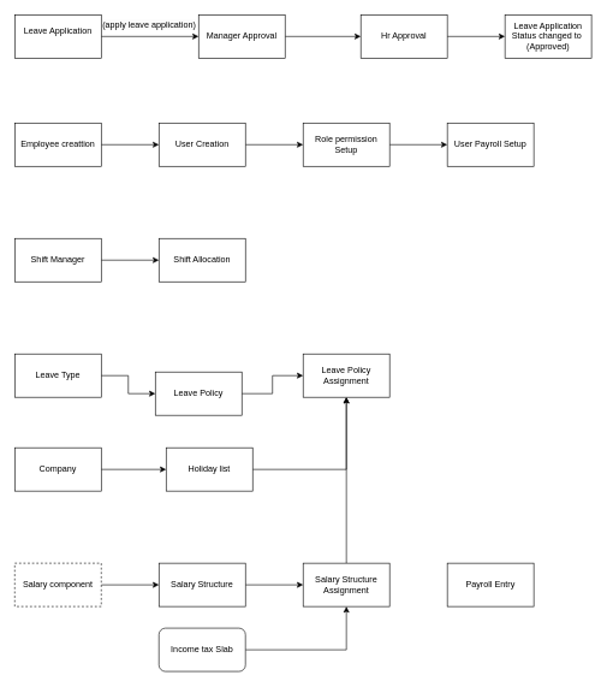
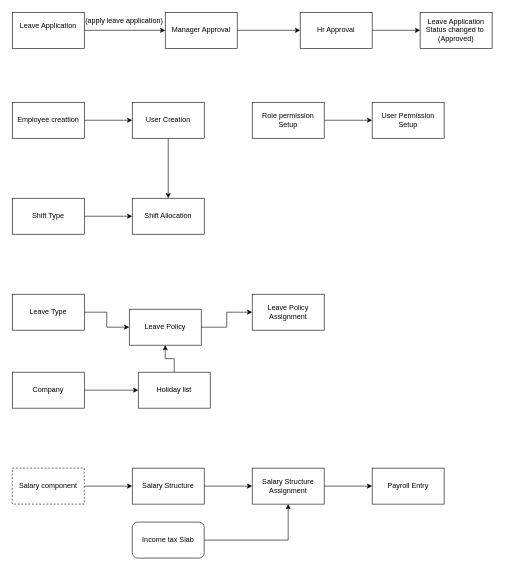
  <mxCell id="0" />
  <mxCell id="1" parent="0" />
  <mxCell id="2" value="" style="edgeStyle=orthogonalEdgeStyle;rounded=0;orthogonalLoop=1;jettySize=auto;html=1;" edge="1" parent="1" source="3" target="5"><mxGeometry relative="1" as="geometry" /></mxCell>
  <mxCell id="3" value="Leave Application&lt;div&gt;&lt;br&gt;&lt;/div&gt;" style="rounded=0;whiteSpace=wrap;html=1;" vertex="1" parent="1"><mxGeometry x="20" y="20" width="120" height="60" as="geometry" /></mxCell>
  <mxCell id="4" value="" style="edgeStyle=orthogonalEdgeStyle;rounded=0;orthogonalLoop=1;jettySize=auto;html=1;" edge="1" parent="1" source="5" target="8"><mxGeometry relative="1" as="geometry" /></mxCell>
  <mxCell id="5" value="Manager Approval" style="whiteSpace=wrap;html=1;rounded=0;" vertex="1" parent="1"><mxGeometry x="275" y="20" width="120" height="60" as="geometry" /></mxCell>
  <mxCell id="6" value="&lt;span style=&quot;color: rgb(0, 0, 0); font-family: Helvetica; font-size: 12px; font-style: normal; font-variant-ligatures: normal; font-variant-caps: normal; font-weight: 400; letter-spacing: normal; orphans: 2; text-align: center; text-indent: 0px; text-transform: none; widows: 2; word-spacing: 0px; -webkit-text-stroke-width: 0px; white-space: normal; background-color: rgb(251, 251, 251); text-decoration-thickness: initial; text-decoration-style: initial; text-decoration-color: initial; display: inline !important; float: none;&quot;&gt;(apply leave application)&lt;/span&gt;" style="text;whiteSpace=wrap;html=1;" vertex="1" parent="1"><mxGeometry x="140" y="20" width="160" height="40" as="geometry" /></mxCell>
  <mxCell id="7" value="" style="edgeStyle=orthogonalEdgeStyle;rounded=0;orthogonalLoop=1;jettySize=auto;html=1;" edge="1" parent="1" source="8" target="9"><mxGeometry relative="1" as="geometry" /></mxCell>
  <mxCell id="8" value="Hr Approval" style="whiteSpace=wrap;html=1;rounded=0;" vertex="1" parent="1"><mxGeometry x="500" y="20" width="120" height="60" as="geometry" /></mxCell>
  <mxCell id="9" value="Leave Application&lt;div&gt;Status changed to&amp;nbsp;&lt;/div&gt;&lt;div&gt;(Approved)&lt;/div&gt;" style="whiteSpace=wrap;html=1;rounded=0;" vertex="1" parent="1"><mxGeometry x="700" y="20" width="120" height="60" as="geometry" /></mxCell>
  <mxCell id="10" value="" style="edgeStyle=orthogonalEdgeStyle;rounded=0;orthogonalLoop=1;jettySize=auto;html=1;" edge="1" parent="1" source="11" target="13"><mxGeometry relative="1" as="geometry" /></mxCell>
  <mxCell id="11" value="Employee creattion" style="rounded=0;whiteSpace=wrap;html=1;" vertex="1" parent="1"><mxGeometry x="20" y="170" width="120" height="60" as="geometry" /></mxCell>
- <mxCell id="12" value="" style="edgeStyle=orthogonalEdgeStyle;rounded=0;orthogonalLoop=1;jettySize=auto;html=1;" edge="1" parent="1" source="13" target="15"><mxGeometry relative="1" as="geometry" /></mxCell>
+ <mxCell id="12" value="" style="edgeStyle=orthogonalEdgeStyle;rounded=0;orthogonalLoop=1;jettySize=auto;html=1;" edge="1" parent="1" source="13" target="19"><mxGeometry relative="1" as="geometry" /></mxCell>
  <mxCell id="13" value="User Creation" style="whiteSpace=wrap;html=1;rounded=0;" vertex="1" parent="1"><mxGeometry x="220" y="170" width="120" height="60" as="geometry" /></mxCell>
  <mxCell id="14" value="" style="edgeStyle=orthogonalEdgeStyle;rounded=0;orthogonalLoop=1;jettySize=auto;html=1;" edge="1" parent="1" source="15" target="16"><mxGeometry relative="1" as="geometry" /></mxCell>
  <mxCell id="15" value="Role permission Setup" style="whiteSpace=wrap;html=1;rounded=0;" vertex="1" parent="1"><mxGeometry x="420" y="170" width="120" height="60" as="geometry" /></mxCell>
- <mxCell id="16" value="User Payroll Setup" style="whiteSpace=wrap;html=1;rounded=0;" vertex="1" parent="1"><mxGeometry x="620" y="170" width="120" height="60" as="geometry" /></mxCell>
+ <mxCell id="16" value="User Permission Setup" style="whiteSpace=wrap;html=1;rounded=0;" vertex="1" parent="1"><mxGeometry x="620" y="170" width="120" height="60" as="geometry" /></mxCell>
  <mxCell id="17" value="" style="edgeStyle=orthogonalEdgeStyle;rounded=0;orthogonalLoop=1;jettySize=auto;html=1;" edge="1" parent="1" source="18" target="19"><mxGeometry relative="1" as="geometry" /></mxCell>
- <mxCell id="18" value="Shift Manager" style="rounded=0;whiteSpace=wrap;html=1;" vertex="1" parent="1"><mxGeometry x="20" y="330" width="120" height="60" as="geometry" /></mxCell>
+ <mxCell id="18" value="Shift Type" style="rounded=0;whiteSpace=wrap;html=1;" vertex="1" parent="1"><mxGeometry x="20" y="330" width="120" height="60" as="geometry" /></mxCell>
  <mxCell id="19" value="Shift Allocation" style="whiteSpace=wrap;html=1;rounded=0;" vertex="1" parent="1"><mxGeometry x="220" y="330" width="120" height="60" as="geometry" /></mxCell>
  <mxCell id="20" value="" style="edgeStyle=orthogonalEdgeStyle;rounded=0;orthogonalLoop=1;jettySize=auto;html=1;" edge="1" parent="1" source="21" target="23"><mxGeometry relative="1" as="geometry" /></mxCell>
  <mxCell id="21" value="Leave Type" style="rounded=0;whiteSpace=wrap;html=1;" vertex="1" parent="1"><mxGeometry x="20" y="490" width="120" height="60" as="geometry" /></mxCell>
  <mxCell id="22" value="" style="edgeStyle=orthogonalEdgeStyle;rounded=0;orthogonalLoop=1;jettySize=auto;html=1;" edge="1" parent="1" source="23" target="24"><mxGeometry relative="1" as="geometry" /></mxCell>
  <mxCell id="23" value="Leave Policy" style="whiteSpace=wrap;html=1;rounded=0;" vertex="1" parent="1"><mxGeometry x="215" y="515" width="120" height="60" as="geometry" /></mxCell>
  <mxCell id="24" value="Leave Policy Assignment" style="whiteSpace=wrap;html=1;rounded=0;" vertex="1" parent="1"><mxGeometry x="420" y="490" width="120" height="60" as="geometry" /></mxCell>
- <mxCell id="25" style="edgeStyle=orthogonalEdgeStyle;rounded=0;orthogonalLoop=1;jettySize=auto;html=1;entryX=0.5;entryY=1;entryDx=0;entryDy=0;" edge="1" parent="1" source="26" target="24"><mxGeometry relative="1" as="geometry" /></mxCell>
+ <mxCell id="25" style="edgeStyle=orthogonalEdgeStyle;rounded=0;orthogonalLoop=1;jettySize=auto;html=1;" edge="1" parent="1" source="26" target="23"><mxGeometry relative="1" as="geometry" /></mxCell>
  <mxCell id="26" value="Holiday list" style="rounded=0;whiteSpace=wrap;html=1;" vertex="1" parent="1"><mxGeometry x="230" y="620" width="120" height="60" as="geometry" /></mxCell>
  <mxCell id="27" style="edgeStyle=orthogonalEdgeStyle;rounded=0;orthogonalLoop=1;jettySize=auto;html=1;entryX=0;entryY=0.5;entryDx=0;entryDy=0;" edge="1" parent="1" source="28" target="26"><mxGeometry relative="1" as="geometry" /></mxCell>
  <mxCell id="28" value="Company" style="rounded=0;whiteSpace=wrap;html=1;" vertex="1" parent="1"><mxGeometry x="20" y="620" width="120" height="60" as="geometry" /></mxCell>
  <mxCell id="29" value="" style="edgeStyle=orthogonalEdgeStyle;rounded=0;orthogonalLoop=1;jettySize=auto;html=1;" edge="1" parent="1" source="30" target="32"><mxGeometry relative="1" as="geometry" /></mxCell>
  <mxCell id="30" value="Salary component" style="rounded=0;whiteSpace=wrap;html=1;dashed=1;" vertex="1" parent="1"><mxGeometry x="20" y="780" width="120" height="60" as="geometry" /></mxCell>
  <mxCell id="31" value="" style="edgeStyle=orthogonalEdgeStyle;rounded=0;orthogonalLoop=1;jettySize=auto;html=1;" edge="1" parent="1" source="32" target="34"><mxGeometry relative="1" as="geometry" /></mxCell>
  <mxCell id="32" value="Salary Structure" style="whiteSpace=wrap;html=1;rounded=0;" vertex="1" parent="1"><mxGeometry x="220" y="780" width="120" height="60" as="geometry" /></mxCell>
- <mxCell id="33" value="" style="edgeStyle=orthogonalEdgeStyle;rounded=0;orthogonalLoop=1;jettySize=auto;html=1;" edge="1" parent="1" source="34" target="24"><mxGeometry relative="1" as="geometry" /></mxCell>
+ <mxCell id="33" value="" style="edgeStyle=orthogonalEdgeStyle;rounded=0;orthogonalLoop=1;jettySize=auto;html=1;" edge="1" parent="1" source="34" target="35"><mxGeometry relative="1" as="geometry" /></mxCell>
  <mxCell id="34" value="Salary Structure Assignment" style="whiteSpace=wrap;html=1;rounded=0;" vertex="1" parent="1"><mxGeometry x="420" y="780" width="120" height="60" as="geometry" /></mxCell>
  <mxCell id="35" value="Payroll Entry" style="whiteSpace=wrap;html=1;rounded=0;" vertex="1" parent="1"><mxGeometry x="620" y="780" width="120" height="60" as="geometry" /></mxCell>
  <mxCell id="36" style="edgeStyle=orthogonalEdgeStyle;rounded=0;orthogonalLoop=1;jettySize=auto;html=1;entryX=0.5;entryY=1;entryDx=0;entryDy=0;" edge="1" parent="1" source="37" target="34"><mxGeometry relative="1" as="geometry" /></mxCell>
  <mxCell id="37" value="Income tax Slab" style="whiteSpace=wrap;html=1;rounded=1;" vertex="1" parent="1"><mxGeometry x="220" y="870" width="120" height="60" as="geometry" /></mxCell>
